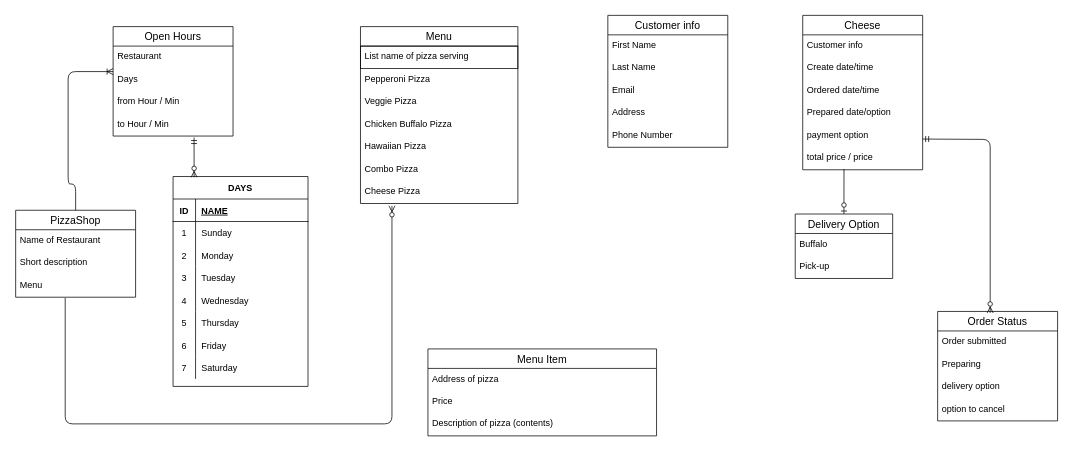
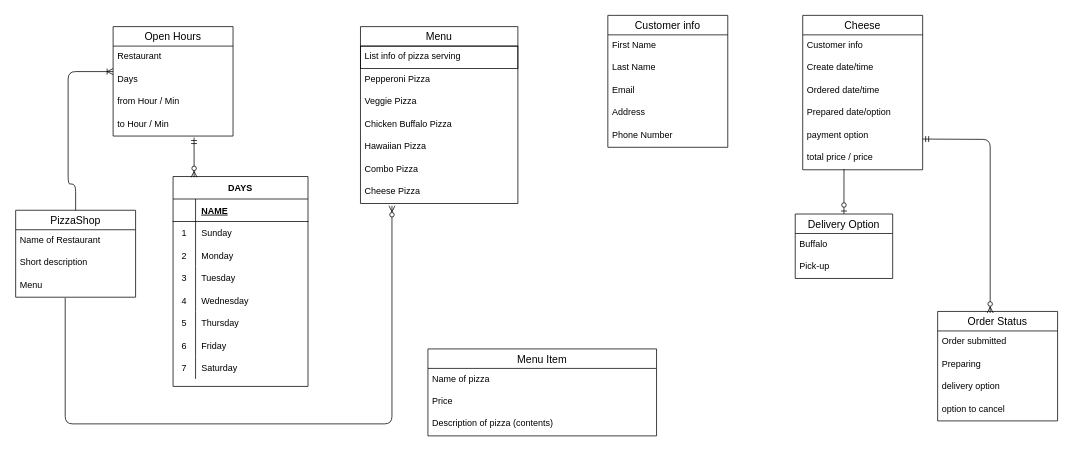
  <mxCell id="0" />
  <mxCell id="1" parent="0" />
  <mxCell id="2" value="DAYS" style="shape=table;startSize=30;container=1;collapsible=1;childLayout=tableLayout;fixedRows=1;rowLines=0;fontStyle=1;align=center;resizeLast=1;" parent="1" vertex="1"><mxGeometry y="235" width="180" height="280" as="geometry" x="230" /></mxCell>
  <mxCell id="3" value="" style="shape=partialRectangle;collapsible=0;dropTarget=0;pointerEvents=0;fillColor=none;top=0;left=0;bottom=1;right=0;points=[[0,0.5],[1,0.5]];portConstraint=eastwest;" parent="2" vertex="1"><mxGeometry y="30" width="180" height="30" as="geometry" /></mxCell>
- <mxCell id="4" value="ID" style="shape=partialRectangle;connectable=0;fillColor=none;top=0;left=0;bottom=0;right=0;fontStyle=1;overflow=hidden;" parent="3" vertex="1"><mxGeometry width="30" height="30" as="geometry" /></mxCell>
  <mxCell id="5" value="NAME" style="shape=partialRectangle;connectable=0;fillColor=none;top=0;left=0;bottom=0;right=0;align=left;spacingLeft=6;fontStyle=5;overflow=hidden;" parent="3" vertex="1"><mxGeometry x="30" width="150" height="30" as="geometry" /></mxCell>
  <mxCell id="6" value="" style="shape=partialRectangle;collapsible=0;dropTarget=0;pointerEvents=0;fillColor=none;top=0;left=0;bottom=0;right=0;points=[[0,0.5],[1,0.5]];portConstraint=eastwest;" parent="2" vertex="1"><mxGeometry y="60" width="180" height="30" as="geometry" /></mxCell>
  <mxCell id="7" value="1" style="shape=partialRectangle;connectable=0;fillColor=none;top=0;left=0;bottom=0;right=0;editable=1;overflow=hidden;" parent="6" vertex="1"><mxGeometry width="30" height="30" as="geometry" /></mxCell>
  <mxCell id="8" value="Sunday        " style="shape=partialRectangle;connectable=0;fillColor=none;top=0;left=0;bottom=0;right=0;align=left;spacingLeft=6;overflow=hidden;" parent="6" vertex="1"><mxGeometry x="30" width="150" height="30" as="geometry" /></mxCell>
  <mxCell id="9" value="" style="shape=partialRectangle;collapsible=0;dropTarget=0;pointerEvents=0;fillColor=none;top=0;left=0;bottom=0;right=0;points=[[0,0.5],[1,0.5]];portConstraint=eastwest;" parent="2" vertex="1"><mxGeometry y="90" width="180" height="30" as="geometry" /></mxCell>
  <mxCell id="10" value="2" style="shape=partialRectangle;connectable=0;fillColor=none;top=0;left=0;bottom=0;right=0;editable=1;overflow=hidden;" parent="9" vertex="1"><mxGeometry width="30" height="30" as="geometry" /></mxCell>
  <mxCell id="11" value="Monday" style="shape=partialRectangle;connectable=0;fillColor=none;top=0;left=0;bottom=0;right=0;align=left;spacingLeft=6;overflow=hidden;" parent="9" vertex="1"><mxGeometry x="30" width="150" height="30" as="geometry" /></mxCell>
  <mxCell id="12" value="" style="shape=partialRectangle;collapsible=0;dropTarget=0;pointerEvents=0;fillColor=none;top=0;left=0;bottom=0;right=0;points=[[0,0.5],[1,0.5]];portConstraint=eastwest;" parent="2" vertex="1"><mxGeometry y="120" width="180" height="30" as="geometry" /></mxCell>
  <mxCell id="13" value="3" style="shape=partialRectangle;connectable=0;fillColor=none;top=0;left=0;bottom=0;right=0;editable=1;overflow=hidden;" parent="12" vertex="1"><mxGeometry width="30" height="30" as="geometry" /></mxCell>
  <mxCell id="14" value="Tuesday" style="shape=partialRectangle;connectable=0;fillColor=none;top=0;left=0;bottom=0;right=0;align=left;spacingLeft=6;overflow=hidden;" parent="12" vertex="1"><mxGeometry x="30" width="150" height="30" as="geometry" /></mxCell>
  <mxCell id="15" style="shape=partialRectangle;collapsible=0;dropTarget=0;pointerEvents=0;fillColor=none;top=0;left=0;bottom=0;right=0;points=[[0,0.5],[1,0.5]];portConstraint=eastwest;" parent="2" vertex="1"><mxGeometry y="150" width="180" height="30" as="geometry" /></mxCell>
  <mxCell id="16" value="4" style="shape=partialRectangle;connectable=0;fillColor=none;top=0;left=0;bottom=0;right=0;editable=1;overflow=hidden;" parent="15" vertex="1"><mxGeometry width="30" height="30" as="geometry" /></mxCell>
  <mxCell id="17" value="Wednesday" style="shape=partialRectangle;connectable=0;fillColor=none;top=0;left=0;bottom=0;right=0;align=left;spacingLeft=6;overflow=hidden;" parent="15" vertex="1"><mxGeometry x="30" width="150" height="30" as="geometry" /></mxCell>
  <mxCell id="18" style="shape=partialRectangle;collapsible=0;dropTarget=0;pointerEvents=0;fillColor=none;top=0;left=0;bottom=0;right=0;points=[[0,0.5],[1,0.5]];portConstraint=eastwest;" parent="2" vertex="1"><mxGeometry y="180" width="180" height="30" as="geometry" /></mxCell>
  <mxCell id="19" value="5" style="shape=partialRectangle;connectable=0;fillColor=none;top=0;left=0;bottom=0;right=0;editable=1;overflow=hidden;" parent="18" vertex="1"><mxGeometry width="30" height="30" as="geometry" /></mxCell>
  <mxCell id="20" value="Thursday" style="shape=partialRectangle;connectable=0;fillColor=none;top=0;left=0;bottom=0;right=0;align=left;spacingLeft=6;overflow=hidden;" parent="18" vertex="1"><mxGeometry x="30" width="150" height="30" as="geometry" /></mxCell>
  <mxCell id="21" style="shape=partialRectangle;collapsible=0;dropTarget=0;pointerEvents=0;fillColor=none;top=0;left=0;bottom=0;right=0;points=[[0,0.5],[1,0.5]];portConstraint=eastwest;" parent="2" vertex="1"><mxGeometry y="210" width="180" height="30" as="geometry" /></mxCell>
  <mxCell id="22" value="6" style="shape=partialRectangle;connectable=0;fillColor=none;top=0;left=0;bottom=0;right=0;editable=1;overflow=hidden;" parent="21" vertex="1"><mxGeometry width="30" height="30" as="geometry" /></mxCell>
  <mxCell id="23" value="Friday" style="shape=partialRectangle;connectable=0;fillColor=none;top=0;left=0;bottom=0;right=0;align=left;spacingLeft=6;overflow=hidden;" parent="21" vertex="1"><mxGeometry x="30" width="150" height="30" as="geometry" /></mxCell>
  <mxCell id="24" style="shape=partialRectangle;collapsible=0;dropTarget=0;pointerEvents=0;fillColor=none;top=0;left=0;bottom=0;right=0;points=[[0,0.5],[1,0.5]];portConstraint=eastwest;" parent="2" vertex="1"><mxGeometry y="240" width="180" height="30" as="geometry" /></mxCell>
  <mxCell id="25" value="7" style="shape=partialRectangle;connectable=0;fillColor=none;top=0;left=0;bottom=0;right=0;editable=1;overflow=hidden;" parent="24" vertex="1"><mxGeometry width="30" height="30" as="geometry" /></mxCell>
  <mxCell id="26" value="Saturday" style="shape=partialRectangle;connectable=0;fillColor=none;top=0;left=0;bottom=0;right=0;align=left;spacingLeft=6;overflow=hidden;" parent="24" vertex="1"><mxGeometry x="30" width="150" height="30" as="geometry" /></mxCell>
  <mxCell id="27" value="PizzaShop" style="swimlane;fontStyle=0;childLayout=stackLayout;horizontal=1;startSize=26;horizontalStack=0;resizeParent=1;resizeParentMax=0;resizeLast=0;collapsible=1;marginBottom=0;align=center;fontSize=14;" parent="1" vertex="1"><mxGeometry x="20" y="280" width="160" height="116" as="geometry" /></mxCell>
  <mxCell id="28" value="Name of Restaurant" style="text;strokeColor=none;fillColor=none;spacingLeft=4;spacingRight=4;overflow=hidden;rotatable=0;points=[[0,0.5],[1,0.5]];portConstraint=eastwest;fontSize=12;" parent="27" vertex="1"><mxGeometry y="26" width="160" height="30" as="geometry" /></mxCell>
  <mxCell id="29" value="Short description" style="text;strokeColor=none;fillColor=none;spacingLeft=4;spacingRight=4;overflow=hidden;rotatable=0;points=[[0,0.5],[1,0.5]];portConstraint=eastwest;fontSize=12;" parent="27" vertex="1"><mxGeometry y="56" width="160" height="30" as="geometry" /></mxCell>
  <mxCell id="30" value="Menu" style="text;strokeColor=none;fillColor=none;spacingLeft=4;spacingRight=4;overflow=hidden;rotatable=0;points=[[0,0.5],[1,0.5]];portConstraint=eastwest;fontSize=12;" parent="27" vertex="1"><mxGeometry y="86" width="160" height="30" as="geometry" /></mxCell>
  <mxCell id="31" value="Open Hours" style="swimlane;fontStyle=0;childLayout=stackLayout;horizontal=1;startSize=26;horizontalStack=0;resizeParent=1;resizeParentMax=0;resizeLast=0;collapsible=1;marginBottom=0;align=center;fontSize=14;" parent="1" vertex="1"><mxGeometry x="150" y="35" width="160" height="146" as="geometry" /></mxCell>
  <mxCell id="32" value="Restaurant" style="text;strokeColor=none;fillColor=none;spacingLeft=4;spacingRight=4;overflow=hidden;rotatable=0;points=[[0,0.5],[1,0.5]];portConstraint=eastwest;fontSize=12;" parent="31" vertex="1"><mxGeometry y="26" width="160" height="30" as="geometry" /></mxCell>
  <mxCell id="33" value="Days" style="text;strokeColor=none;fillColor=none;spacingLeft=4;spacingRight=4;overflow=hidden;rotatable=0;points=[[0,0.5],[1,0.5]];portConstraint=eastwest;fontSize=12;" parent="31" vertex="1"><mxGeometry y="56" width="160" height="30" as="geometry" /></mxCell>
  <mxCell id="34" value="from Hour / Min" style="text;strokeColor=none;fillColor=none;spacingLeft=4;spacingRight=4;overflow=hidden;rotatable=0;points=[[0,0.5],[1,0.5]];portConstraint=eastwest;fontSize=12;" parent="31" vertex="1"><mxGeometry y="86" width="160" height="30" as="geometry" /></mxCell>
  <mxCell id="35" value="to Hour / Min" style="text;strokeColor=none;fillColor=none;spacingLeft=4;spacingRight=4;overflow=hidden;rotatable=0;points=[[0,0.5],[1,0.5]];portConstraint=eastwest;fontSize=12;" parent="31" vertex="1"><mxGeometry y="116" width="160" height="30" as="geometry" /></mxCell>
  <mxCell id="36" value="Menu" style="swimlane;fontStyle=0;childLayout=stackLayout;horizontal=1;startSize=26;horizontalStack=0;resizeParent=1;resizeParentMax=0;resizeLast=0;collapsible=1;marginBottom=0;align=center;fontSize=14;" parent="1" vertex="1"><mxGeometry x="480" y="35" width="210" height="236" as="geometry" /></mxCell>
- <mxCell id="37" value="List name of pizza serving " style="text;fillColor=none;spacingLeft=4;spacingRight=4;overflow=hidden;rotatable=0;points=[[0,0.5],[1,0.5]];portConstraint=eastwest;fontSize=12;strokeColor=#000000;" parent="36" vertex="1"><mxGeometry y="26" width="210" height="30" as="geometry" /></mxCell>
+ <mxCell id="37" value="List info of pizza serving " style="text;fillColor=none;spacingLeft=4;spacingRight=4;overflow=hidden;rotatable=0;points=[[0,0.5],[1,0.5]];portConstraint=eastwest;fontSize=12;strokeColor=#000000;" parent="36" vertex="1"><mxGeometry y="26" width="210" height="30" as="geometry" /></mxCell>
  <mxCell id="38" value="Pepperoni Pizza" style="text;strokeColor=none;fillColor=none;spacingLeft=4;spacingRight=4;overflow=hidden;rotatable=0;points=[[0,0.5],[1,0.5]];portConstraint=eastwest;fontSize=12;" parent="36" vertex="1"><mxGeometry y="56" width="210" height="30" as="geometry" /></mxCell>
  <mxCell id="39" value="Veggie Pizza" style="text;strokeColor=none;fillColor=none;spacingLeft=4;spacingRight=4;overflow=hidden;rotatable=0;points=[[0,0.5],[1,0.5]];portConstraint=eastwest;fontSize=12;" parent="36" vertex="1"><mxGeometry y="86" width="210" height="30" as="geometry" /></mxCell>
  <mxCell id="40" value="Chicken Buffalo Pizza" style="text;strokeColor=none;fillColor=none;spacingLeft=4;spacingRight=4;overflow=hidden;rotatable=0;points=[[0,0.5],[1,0.5]];portConstraint=eastwest;fontSize=12;" parent="36" vertex="1"><mxGeometry y="116" width="210" height="30" as="geometry" /></mxCell>
  <mxCell id="41" value="Hawaiian Pizza" style="text;strokeColor=none;fillColor=none;spacingLeft=4;spacingRight=4;overflow=hidden;rotatable=0;points=[[0,0.5],[1,0.5]];portConstraint=eastwest;fontSize=12;" parent="36" vertex="1"><mxGeometry y="146" width="210" height="30" as="geometry" /></mxCell>
  <mxCell id="42" value="Combo Pizza" style="text;strokeColor=none;fillColor=none;spacingLeft=4;spacingRight=4;overflow=hidden;rotatable=0;points=[[0,0.5],[1,0.5]];portConstraint=eastwest;fontSize=12;" parent="36" vertex="1"><mxGeometry y="176" width="210" height="30" as="geometry" /></mxCell>
  <mxCell id="43" value="Cheese Pizza" style="text;strokeColor=none;fillColor=none;spacingLeft=4;spacingRight=4;overflow=hidden;rotatable=0;points=[[0,0.5],[1,0.5]];portConstraint=eastwest;fontSize=12;" parent="36" vertex="1"><mxGeometry y="206" width="210" height="30" as="geometry" /></mxCell>
  <mxCell id="44" value="Customer info" style="swimlane;fontStyle=0;childLayout=stackLayout;horizontal=1;startSize=26;horizontalStack=0;resizeParent=1;resizeParentMax=0;resizeLast=0;collapsible=1;marginBottom=0;align=center;fontSize=14;strokeColor=#000000;" parent="1" vertex="1"><mxGeometry x="810" y="20" width="160" height="176" as="geometry" /></mxCell>
  <mxCell id="45" value="First Name" style="text;strokeColor=none;fillColor=none;spacingLeft=4;spacingRight=4;overflow=hidden;rotatable=0;points=[[0,0.5],[1,0.5]];portConstraint=eastwest;fontSize=12;" parent="44" vertex="1"><mxGeometry y="26" width="160" height="30" as="geometry" /></mxCell>
  <mxCell id="46" value="Last Name" style="text;strokeColor=none;fillColor=none;spacingLeft=4;spacingRight=4;overflow=hidden;rotatable=0;points=[[0,0.5],[1,0.5]];portConstraint=eastwest;fontSize=12;" parent="44" vertex="1"><mxGeometry y="56" width="160" height="30" as="geometry" /></mxCell>
  <mxCell id="47" value="Email" style="text;strokeColor=none;fillColor=none;spacingLeft=4;spacingRight=4;overflow=hidden;rotatable=0;points=[[0,0.5],[1,0.5]];portConstraint=eastwest;fontSize=12;" parent="44" vertex="1"><mxGeometry y="86" width="160" height="30" as="geometry" /></mxCell>
  <mxCell id="48" value="Address " style="text;strokeColor=none;fillColor=none;spacingLeft=4;spacingRight=4;overflow=hidden;rotatable=0;points=[[0,0.5],[1,0.5]];portConstraint=eastwest;fontSize=12;" parent="44" vertex="1"><mxGeometry y="116" width="160" height="30" as="geometry" /></mxCell>
  <mxCell id="49" value="Phone Number" style="text;strokeColor=none;fillColor=none;spacingLeft=4;spacingRight=4;overflow=hidden;rotatable=0;points=[[0,0.5],[1,0.5]];portConstraint=eastwest;fontSize=12;" parent="44" vertex="1"><mxGeometry y="146" width="160" height="30" as="geometry" /></mxCell>
  <mxCell id="50" value="Cheese" style="swimlane;fontStyle=0;childLayout=stackLayout;horizontal=1;startSize=26;horizontalStack=0;resizeParent=1;resizeParentMax=0;resizeLast=0;collapsible=1;marginBottom=0;align=center;fontSize=14;strokeColor=#000000;" parent="1" vertex="1"><mxGeometry x="1070" y="20" width="160" height="206" as="geometry" /></mxCell>
  <mxCell id="51" value="Customer info" style="text;strokeColor=none;fillColor=none;spacingLeft=4;spacingRight=4;overflow=hidden;rotatable=0;points=[[0,0.5],[1,0.5]];portConstraint=eastwest;fontSize=12;" parent="50" vertex="1"><mxGeometry y="26" width="160" height="30" as="geometry" /></mxCell>
  <mxCell id="52" value="Create date/time" style="text;strokeColor=none;fillColor=none;spacingLeft=4;spacingRight=4;overflow=hidden;rotatable=0;points=[[0,0.5],[1,0.5]];portConstraint=eastwest;fontSize=12;" parent="50" vertex="1"><mxGeometry y="56" width="160" height="30" as="geometry" /></mxCell>
  <mxCell id="53" value="Ordered date/time" style="text;strokeColor=none;fillColor=none;spacingLeft=4;spacingRight=4;overflow=hidden;rotatable=0;points=[[0,0.5],[1,0.5]];portConstraint=eastwest;fontSize=12;" parent="50" vertex="1"><mxGeometry y="86" width="160" height="30" as="geometry" /></mxCell>
  <mxCell id="54" value="Prepared date/option" style="text;strokeColor=none;fillColor=none;spacingLeft=4;spacingRight=4;overflow=hidden;rotatable=0;points=[[0,0.5],[1,0.5]];portConstraint=eastwest;fontSize=12;" parent="50" vertex="1"><mxGeometry y="116" width="160" height="30" as="geometry" /></mxCell>
  <mxCell id="55" value="payment option" style="text;strokeColor=none;fillColor=none;spacingLeft=4;spacingRight=4;overflow=hidden;rotatable=0;points=[[0,0.5],[1,0.5]];portConstraint=eastwest;fontSize=12;" parent="50" vertex="1"><mxGeometry y="146" width="160" height="30" as="geometry" /></mxCell>
  <mxCell id="56" value="total price / price" style="text;strokeColor=none;fillColor=none;spacingLeft=4;spacingRight=4;overflow=hidden;rotatable=0;points=[[0,0.5],[1,0.5]];portConstraint=eastwest;fontSize=12;" parent="50" vertex="1"><mxGeometry y="176" width="160" height="30" as="geometry" /></mxCell>
  <mxCell id="57" value="Menu Item" style="swimlane;fontStyle=0;childLayout=stackLayout;horizontal=1;startSize=26;horizontalStack=0;resizeParent=1;resizeParentMax=0;resizeLast=0;collapsible=1;marginBottom=0;align=center;fontSize=14;strokeColor=#000000;" parent="1" vertex="1"><mxGeometry x="570" y="465" width="305" height="116" as="geometry" /></mxCell>
- <mxCell id="58" value="Address of pizza" style="text;strokeColor=none;fillColor=none;spacingLeft=4;spacingRight=4;overflow=hidden;rotatable=0;points=[[0,0.5],[1,0.5]];portConstraint=eastwest;fontSize=12;" parent="57" vertex="1"><mxGeometry y="26" width="305" height="30" as="geometry" /></mxCell>
+ <mxCell id="58" value="Name of pizza" style="text;strokeColor=none;fillColor=none;spacingLeft=4;spacingRight=4;overflow=hidden;rotatable=0;points=[[0,0.5],[1,0.5]];portConstraint=eastwest;fontSize=12;" parent="57" vertex="1"><mxGeometry y="26" width="305" height="30" as="geometry" /></mxCell>
  <mxCell id="59" value="Price" style="text;strokeColor=none;fillColor=none;spacingLeft=4;spacingRight=4;overflow=hidden;rotatable=0;points=[[0,0.5],[1,0.5]];portConstraint=eastwest;fontSize=12;" parent="57" vertex="1"><mxGeometry y="56" width="305" height="30" as="geometry" /></mxCell>
  <mxCell id="60" value="Description of pizza (contents)" style="text;strokeColor=none;fillColor=none;spacingLeft=4;spacingRight=4;overflow=hidden;rotatable=0;points=[[0,0.5],[1,0.5]];portConstraint=eastwest;fontSize=12;" parent="57" vertex="1"><mxGeometry y="86" width="305" height="30" as="geometry" /></mxCell>
  <mxCell id="61" value="Delivery Option" style="swimlane;fontStyle=0;childLayout=stackLayout;horizontal=1;startSize=26;horizontalStack=0;resizeParent=1;resizeParentMax=0;resizeLast=0;collapsible=1;marginBottom=0;align=center;fontSize=14;strokeColor=#000000;" parent="1" vertex="1"><mxGeometry x="1060" y="285" width="130" height="86" as="geometry" /></mxCell>
  <mxCell id="62" value="Buffalo" style="text;strokeColor=none;fillColor=none;spacingLeft=4;spacingRight=4;overflow=hidden;rotatable=0;points=[[0,0.5],[1,0.5]];portConstraint=eastwest;fontSize=12;" parent="61" vertex="1"><mxGeometry y="26" width="130" height="30" as="geometry" /></mxCell>
  <mxCell id="63" value="Pick-up" style="text;strokeColor=none;fillColor=none;spacingLeft=4;spacingRight=4;overflow=hidden;rotatable=0;points=[[0,0.5],[1,0.5]];portConstraint=eastwest;fontSize=12;" parent="61" vertex="1"><mxGeometry y="56" width="130" height="30" as="geometry" /></mxCell>
  <mxCell id="64" value="Order Status" style="swimlane;fontStyle=0;childLayout=stackLayout;horizontal=1;startSize=26;horizontalStack=0;resizeParent=1;resizeParentMax=0;resizeLast=0;collapsible=1;marginBottom=0;align=center;fontSize=14;strokeColor=#000000;" parent="1" vertex="1"><mxGeometry x="1250" y="415" width="160" height="146" as="geometry" /></mxCell>
  <mxCell id="65" value="Order submitted&#10;" style="text;strokeColor=none;fillColor=none;spacingLeft=4;spacingRight=4;overflow=hidden;rotatable=0;points=[[0,0.5],[1,0.5]];portConstraint=eastwest;fontSize=12;" parent="64" vertex="1"><mxGeometry y="26" width="160" height="30" as="geometry" /></mxCell>
  <mxCell id="66" value="Preparing" style="text;strokeColor=none;fillColor=none;spacingLeft=4;spacingRight=4;overflow=hidden;rotatable=0;points=[[0,0.5],[1,0.5]];portConstraint=eastwest;fontSize=12;" parent="64" vertex="1"><mxGeometry y="56" width="160" height="30" as="geometry" /></mxCell>
  <mxCell id="67" value="delivery option" style="text;strokeColor=none;fillColor=none;spacingLeft=4;spacingRight=4;overflow=hidden;rotatable=0;points=[[0,0.5],[1,0.5]];portConstraint=eastwest;fontSize=12;" parent="64" vertex="1"><mxGeometry y="86" width="160" height="30" as="geometry" /></mxCell>
  <mxCell id="68" value="option to cancel" style="text;strokeColor=none;fillColor=none;spacingLeft=4;spacingRight=4;overflow=hidden;rotatable=0;points=[[0,0.5],[1,0.5]];portConstraint=eastwest;fontSize=12;" parent="64" vertex="1"><mxGeometry y="116" width="160" height="30" as="geometry" /></mxCell>
  <mxCell id="69" value="" style="edgeStyle=orthogonalEdgeStyle;fontSize=12;html=1;endArrow=ERoneToMany;exitX=0.5;exitY=0;exitDx=0;exitDy=0;" parent="1" source="27" edge="1"><mxGeometry width="100" height="100" relative="1" as="geometry"><mxPoint x="107" y="245" as="sourcePoint" /><mxPoint x="150" y="95" as="targetPoint" /><Array as="points"><mxPoint x="100" y="245" /><mxPoint x="90" y="245" /><mxPoint x="90" y="95" /></Array></mxGeometry></mxCell>
  <mxCell id="70" value="" style="fontSize=12;html=1;endArrow=ERzeroToMany;startArrow=ERmandOne;entryX=0.156;entryY=0.004;entryDx=0;entryDy=0;entryPerimeter=0;" parent="1" target="2" edge="1"><mxGeometry width="100" height="100" relative="1" as="geometry"><mxPoint x="258" y="183" as="sourcePoint" /><mxPoint x="231" y="338" as="targetPoint" /><Array as="points" /></mxGeometry></mxCell>
  <mxCell id="71" value="" style="edgeStyle=orthogonalEdgeStyle;fontSize=12;html=1;endArrow=ERzeroToMany;startArrow=ERmandOne;entryX=0.438;entryY=0.014;entryDx=0;entryDy=0;entryPerimeter=0;" parent="1" target="64" edge="1"><mxGeometry width="100" height="100" relative="1" as="geometry"><mxPoint x="1230" y="185" as="sourcePoint" /><mxPoint x="1320" y="255" as="targetPoint" /></mxGeometry></mxCell>
  <mxCell id="72" value="" style="fontSize=12;html=1;endArrow=ERzeroToOne;endFill=1;entryX=0.5;entryY=0;entryDx=0;entryDy=0;exitX=0.344;exitY=0.967;exitDx=0;exitDy=0;exitPerimeter=0;" parent="1" source="56" target="61" edge="1"><mxGeometry width="100" height="100" relative="1" as="geometry"><mxPoint x="1113" y="285" as="sourcePoint" /><mxPoint x="1130" y="288" as="targetPoint" /><Array as="points" /></mxGeometry></mxCell>
  <mxCell id="73" value="" style="edgeStyle=elbowEdgeStyle;fontSize=12;html=1;endArrow=ERzeroToMany;endFill=1;elbow=vertical;exitX=0.413;exitY=1.033;exitDx=0;exitDy=0;exitPerimeter=0;entryX=0.2;entryY=1.1;entryDx=0;entryDy=0;entryPerimeter=0;" parent="1" source="30" target="43" edge="1"><mxGeometry width="100" height="100" relative="1" as="geometry"><mxPoint x="90" y="675" as="sourcePoint" /><mxPoint x="540" y="295" as="targetPoint" /><Array as="points"><mxPoint x="530" y="565" /><mxPoint x="310" y="565" /></Array></mxGeometry></mxCell>
